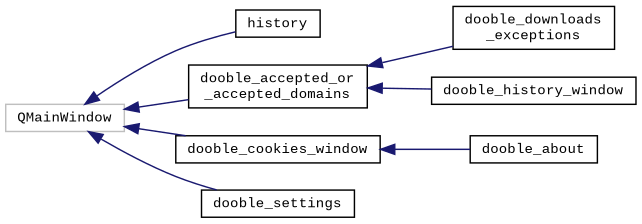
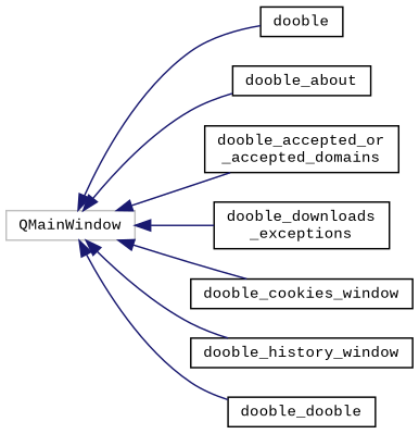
  digraph {
    fontname="Liberation Mono"
    rankdir=LR
    node [color=black fillcolor=white fontname="Liberation Mono" fontsize=10 shape=record style=filled]
    edge [color=midnightblue dir=back fontname="Liberation Mono" fontsize=10 labelfontname=Helvetica labelfontsize=10 style=solid]
    n1 [color=grey75 height=0.2 label=QMainWindow width=0.4]
-   n2 [height=0.2 label=history width=0.4]
+   n2 [height=0.2 label=dooble width=0.4]
    n3 [height=0.2 label=dooble_about width=0.4]
    n4 [height=0.2 label="dooble_accepted_or\l_accepted_domains" width=0.4]
    n5 [height=0.2 label="dooble_downloads\l_exceptions" width=0.4]
    n6 [height=0.2 label=dooble_cookies_window width=0.4]
    n7 [height=0.2 label=dooble_history_window width=0.4]
-   n8 [height=0.2 label=dooble_settings width=0.4]
+   n8 [height=0.2 label=dooble_dooble width=0.4]
    n1 -> n2
-   n6 -> n3
+   n1 -> n3
    n1 -> n4
-   n4 -> n5
+   n1 -> n5
    n1 -> n6
-   n4 -> n7
+   n1 -> n7
    n1 -> n8
  }
